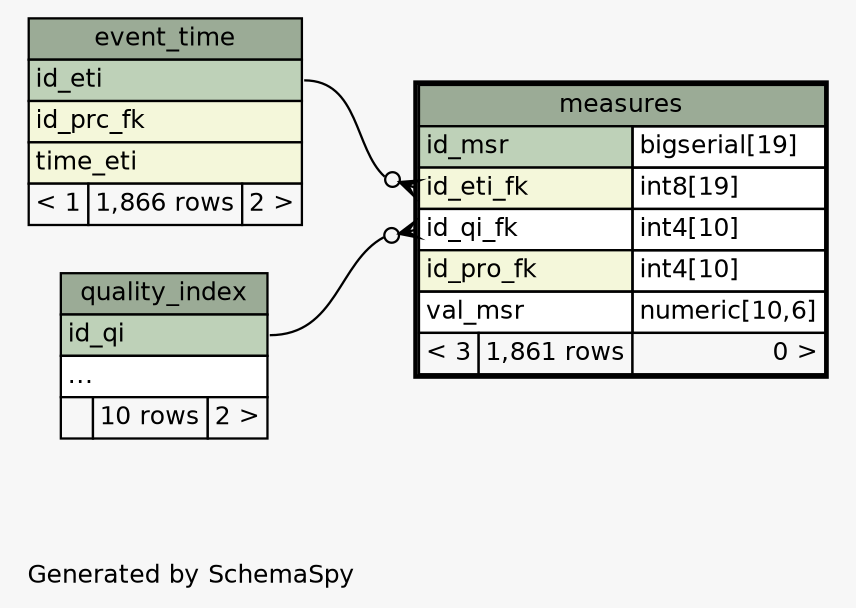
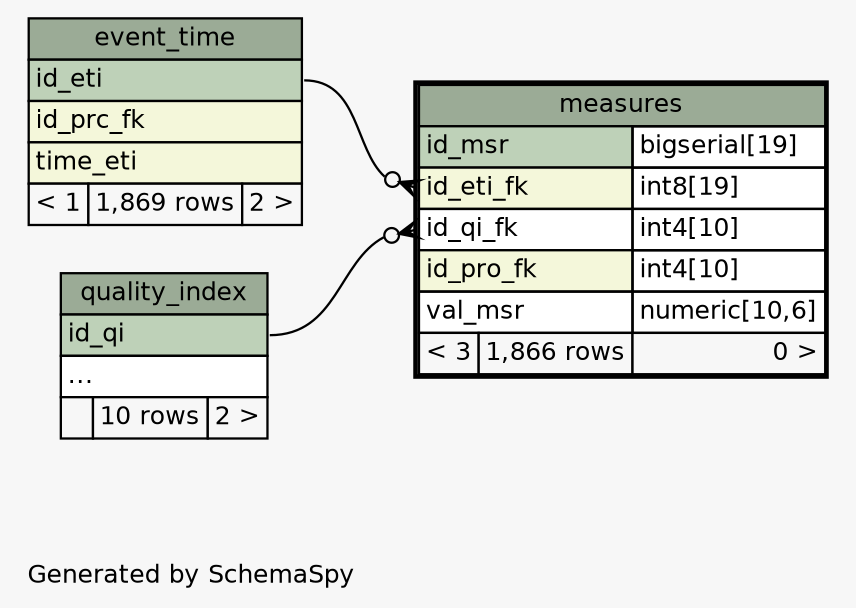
  digraph {
    bgcolor="#f7f7f7"
    fontname=Helvetica
    fontsize=11
    label="\nGenerated by SchemaSpy"
    labeljust=l
    nodesep=0.18
    rankdir=RL
    ranksep=0.46
    node [fontname=Helvetica fontsize=11 shape=plaintext]
    edge [arrowhead=none arrowsize=0.8 arrowtail=crowodot dir=back]
-   n1 [label=<     <TABLE BORDER="2" CELLBORDER="1" CELLSPACING="0" BGCOLOR="#ffffff">       <TR><TD COLSPAN="3" BGCOLOR="#9bab96" ALIGN="CENTER">measures</TD></TR>       <TR><TD PORT="id_msr" COLSPAN="2" BGCOLOR="#bed1b8" ALIGN="LEFT">id_msr</TD><TD PORT="id_msr.type" ALIGN="LEFT">bigserial[19]</TD></TR>       <TR><TD PORT="id_eti_fk" COLSPAN="2" BGCOLOR="#f4f7da" ALIGN="LEFT">id_eti_fk</TD><TD PORT="id_eti_fk.type" ALIGN="LEFT">int8[19]</TD></TR>       <TR><TD PORT="id_qi_fk" COLSPAN="2" ALIGN="LEFT">id_qi_fk</TD><TD PORT="id_qi_fk.type" ALIGN="LEFT">int4[10]</TD></TR>       <TR><TD PORT="id_pro_fk" COLSPAN="2" BGCOLOR="#f4f7da" ALIGN="LEFT">id_pro_fk</TD><TD PORT="id_pro_fk.type" ALIGN="LEFT">int4[10]</TD></TR>       <TR><TD PORT="val_msr" COLSPAN="2" ALIGN="LEFT">val_msr</TD><TD PORT="val_msr.type" ALIGN="LEFT">numeric[10,6]</TD></TR>       <TR><TD ALIGN="LEFT" BGCOLOR="#f7f7f7">&lt; 3</TD><TD ALIGN="RIGHT" BGCOLOR="#f7f7f7">1,861 rows</TD><TD ALIGN="RIGHT" BGCOLOR="#f7f7f7">0 &gt;</TD></TR>     </TABLE>>]
-   n2 [label=<     <TABLE BORDER="0" CELLBORDER="1" CELLSPACING="0" BGCOLOR="#ffffff">       <TR><TD COLSPAN="3" BGCOLOR="#9bab96" ALIGN="CENTER">event_time</TD></TR>       <TR><TD PORT="id_eti" COLSPAN="3" BGCOLOR="#bed1b8" ALIGN="LEFT">id_eti</TD></TR>       <TR><TD PORT="id_prc_fk" COLSPAN="3" BGCOLOR="#f4f7da" ALIGN="LEFT">id_prc_fk</TD></TR>       <TR><TD PORT="time_eti" COLSPAN="3" BGCOLOR="#f4f7da" ALIGN="LEFT">time_eti</TD></TR>       <TR><TD ALIGN="LEFT" BGCOLOR="#f7f7f7">&lt; 1</TD><TD ALIGN="RIGHT" BGCOLOR="#f7f7f7">1,866 rows</TD><TD ALIGN="RIGHT" BGCOLOR="#f7f7f7">2 &gt;</TD></TR>     </TABLE>>]
+   n1 [label=<     <TABLE BORDER="2" CELLBORDER="1" CELLSPACING="0" BGCOLOR="#ffffff">       <TR><TD COLSPAN="3" BGCOLOR="#9bab96" ALIGN="CENTER">measures</TD></TR>       <TR><TD PORT="id_msr" COLSPAN="2" BGCOLOR="#bed1b8" ALIGN="LEFT">id_msr</TD><TD PORT="id_msr.type" ALIGN="LEFT">bigserial[19]</TD></TR>       <TR><TD PORT="id_eti_fk" COLSPAN="2" BGCOLOR="#f4f7da" ALIGN="LEFT">id_eti_fk</TD><TD PORT="id_eti_fk.type" ALIGN="LEFT">int8[19]</TD></TR>       <TR><TD PORT="id_qi_fk" COLSPAN="2" ALIGN="LEFT">id_qi_fk</TD><TD PORT="id_qi_fk.type" ALIGN="LEFT">int4[10]</TD></TR>       <TR><TD PORT="id_pro_fk" COLSPAN="2" BGCOLOR="#f4f7da" ALIGN="LEFT">id_pro_fk</TD><TD PORT="id_pro_fk.type" ALIGN="LEFT">int4[10]</TD></TR>       <TR><TD PORT="val_msr" COLSPAN="2" ALIGN="LEFT">val_msr</TD><TD PORT="val_msr.type" ALIGN="LEFT">numeric[10,6]</TD></TR>       <TR><TD ALIGN="LEFT" BGCOLOR="#f7f7f7">&lt; 3</TD><TD ALIGN="RIGHT" BGCOLOR="#f7f7f7">1,866 rows</TD><TD ALIGN="RIGHT" BGCOLOR="#f7f7f7">0 &gt;</TD></TR>     </TABLE>>]
+   n2 [label=<     <TABLE BORDER="0" CELLBORDER="1" CELLSPACING="0" BGCOLOR="#ffffff">       <TR><TD COLSPAN="3" BGCOLOR="#9bab96" ALIGN="CENTER">event_time</TD></TR>       <TR><TD PORT="id_eti" COLSPAN="3" BGCOLOR="#bed1b8" ALIGN="LEFT">id_eti</TD></TR>       <TR><TD PORT="id_prc_fk" COLSPAN="3" BGCOLOR="#f4f7da" ALIGN="LEFT">id_prc_fk</TD></TR>       <TR><TD PORT="time_eti" COLSPAN="3" BGCOLOR="#f4f7da" ALIGN="LEFT">time_eti</TD></TR>       <TR><TD ALIGN="LEFT" BGCOLOR="#f7f7f7">&lt; 1</TD><TD ALIGN="RIGHT" BGCOLOR="#f7f7f7">1,869 rows</TD><TD ALIGN="RIGHT" BGCOLOR="#f7f7f7">2 &gt;</TD></TR>     </TABLE>>]
    n3 [label=<     <TABLE BORDER="0" CELLBORDER="1" CELLSPACING="0" BGCOLOR="#ffffff">       <TR><TD COLSPAN="3" BGCOLOR="#9bab96" ALIGN="CENTER">quality_index</TD></TR>       <TR><TD PORT="id_qi" COLSPAN="3" BGCOLOR="#bed1b8" ALIGN="LEFT">id_qi</TD></TR>       <TR><TD PORT="elipses" COLSPAN="3" ALIGN="LEFT">...</TD></TR>       <TR><TD ALIGN="LEFT" BGCOLOR="#f7f7f7">  </TD><TD ALIGN="RIGHT" BGCOLOR="#f7f7f7">10 rows</TD><TD ALIGN="RIGHT" BGCOLOR="#f7f7f7">2 &gt;</TD></TR>     </TABLE>>]
    n1 -> n2 [headport="id_eti:e" tailport="id_eti_fk:w"]
    n1 -> n3 [headport="id_qi:e" tailport="id_qi_fk:w"]
  }
